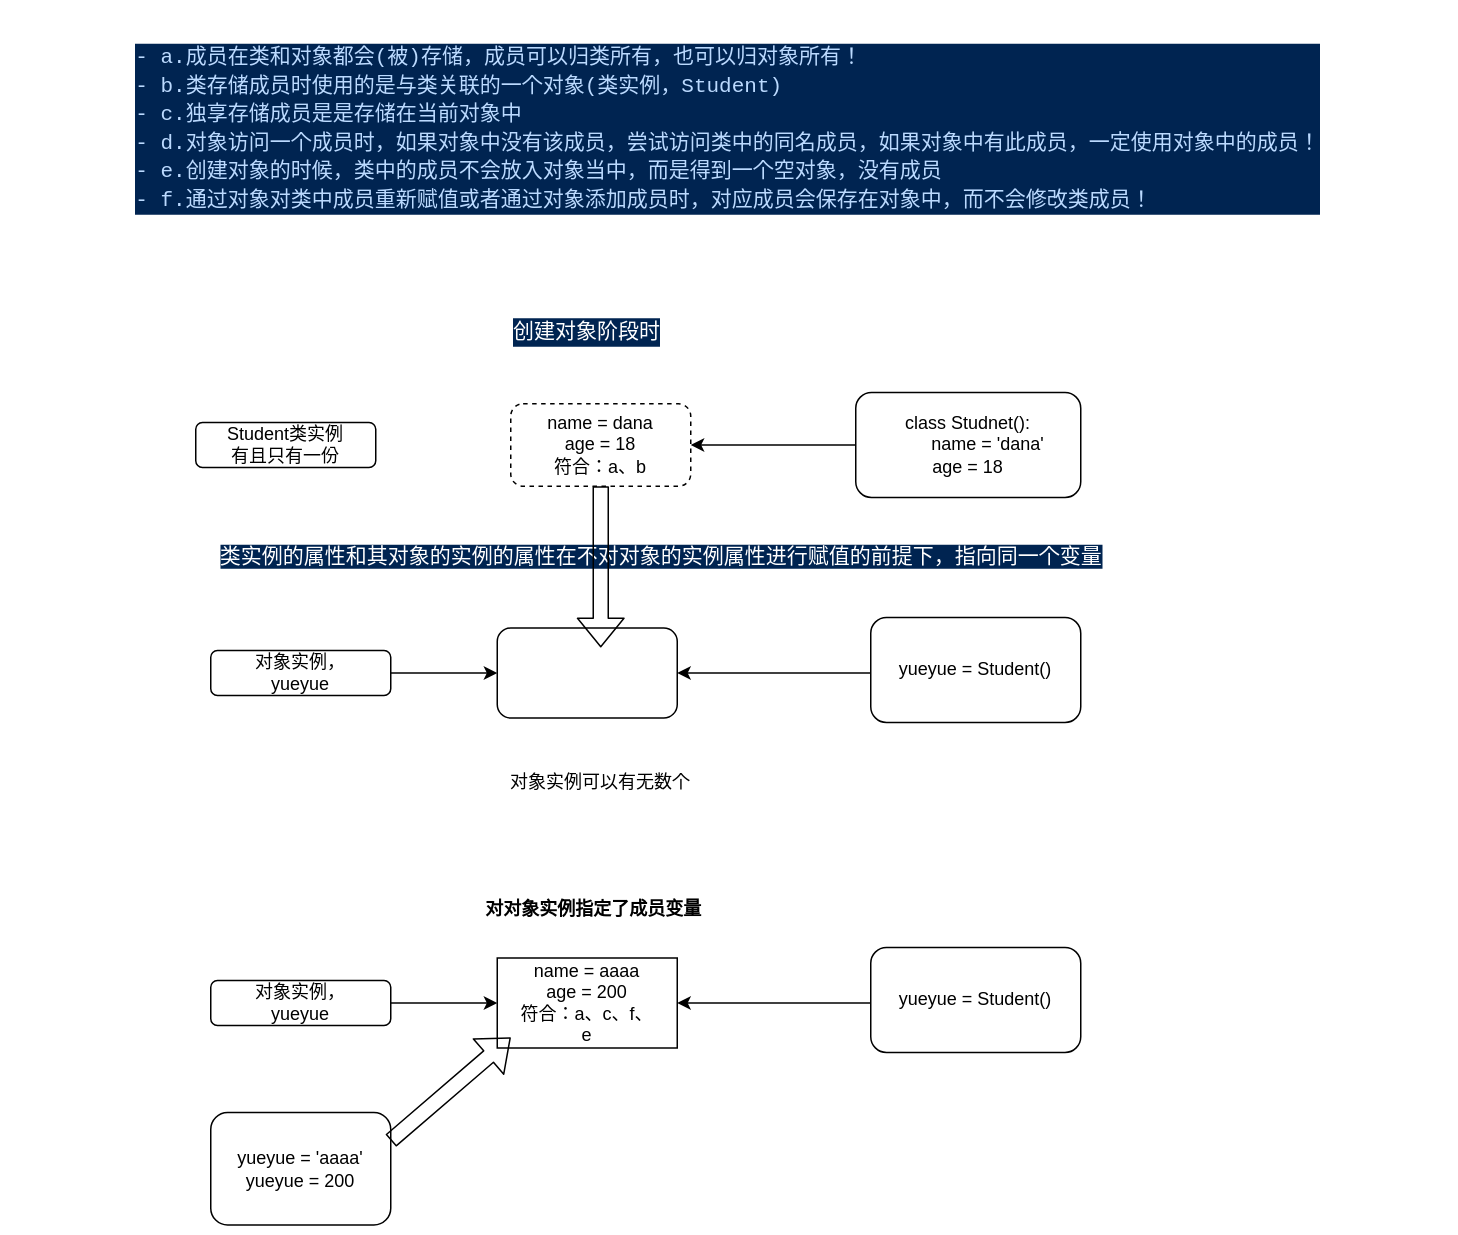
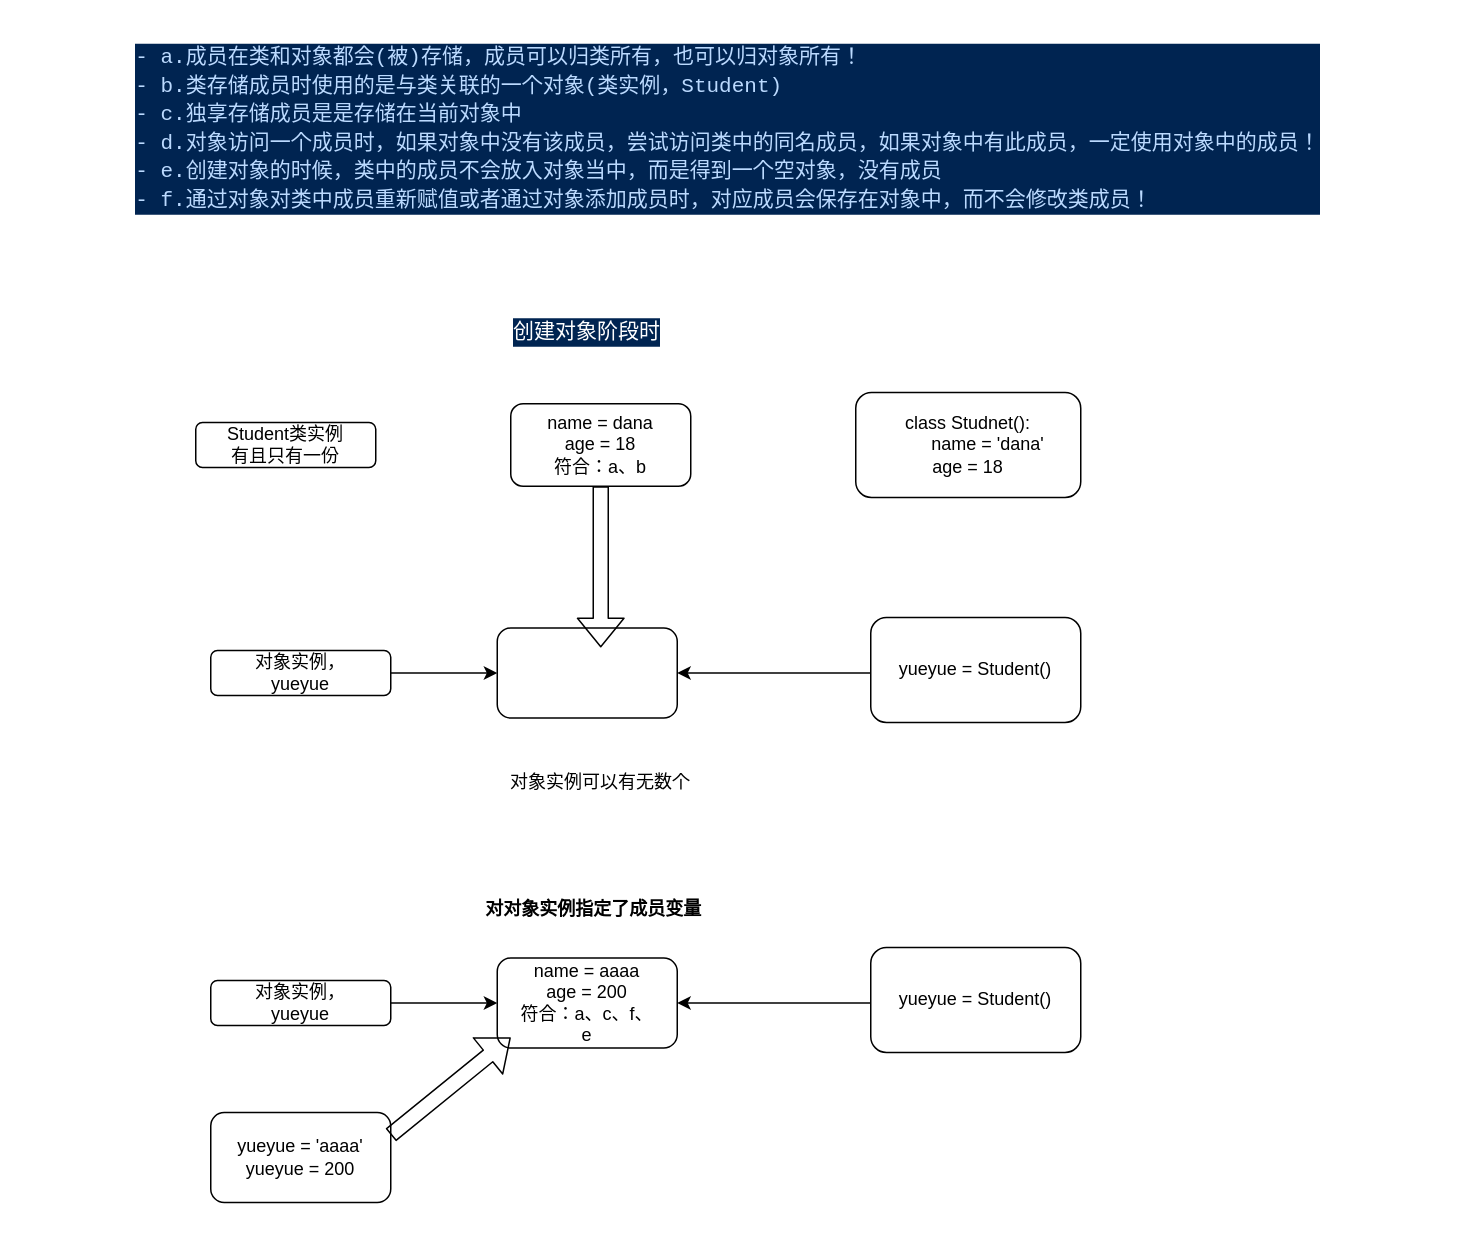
  <mxCell id="0" />
  <mxCell id="1" parent="0" />
- <mxCell id="2" value="name = dana&lt;br&gt;age = 18&lt;br&gt;符合：a、b" style="rounded=1;whiteSpace=wrap;html=1;dashed=1;" parent="1" vertex="1"><mxGeometry x="340" y="227.5" width="120" height="55" as="geometry" /></mxCell>
+ <mxCell id="2" value="name = dana&lt;br&gt;age = 18&lt;br&gt;符合：a、b" style="rounded=1;whiteSpace=wrap;html=1;" parent="1" vertex="1"><mxGeometry x="340" y="227.5" width="120" height="55" as="geometry" /></mxCell>
  <mxCell id="3" value="Student类实例&lt;br&gt;有且只有一份" style="rounded=1;whiteSpace=wrap;html=1;" parent="1" vertex="1"><mxGeometry x="130" y="240" width="120" height="30" as="geometry" /></mxCell>
- <mxCell id="4" style="edgeStyle=orthogonalEdgeStyle;rounded=0;orthogonalLoop=1;jettySize=auto;html=1;entryX=1;entryY=0.5;entryDx=0;entryDy=0;" parent="1" source="5" target="2" edge="1"><mxGeometry relative="1" as="geometry"><mxPoint x="470" y="255" as="targetPoint" /></mxGeometry></mxCell>
  <mxCell id="5" value="class Studnet():&lt;br&gt;&amp;nbsp; &amp;nbsp; &amp;nbsp; &amp;nbsp; name = 'dana'&lt;br&gt;age = 18" style="rounded=1;whiteSpace=wrap;html=1;" parent="1" vertex="1"><mxGeometry x="570" y="220" width="150" height="70" as="geometry" /></mxCell>
  <mxCell id="6" value="" style="rounded=1;whiteSpace=wrap;html=1;" parent="1" vertex="1"><mxGeometry x="331" y="377" width="120" height="60" as="geometry" /></mxCell>
  <mxCell id="7" style="edgeStyle=orthogonalEdgeStyle;rounded=0;orthogonalLoop=1;jettySize=auto;html=1;entryX=0;entryY=0.5;entryDx=0;entryDy=0;" parent="1" source="8" target="6" edge="1"><mxGeometry relative="1" as="geometry"><Array as="points"><mxPoint x="280" y="407" /><mxPoint x="280" y="407" /></Array></mxGeometry></mxCell>
  <mxCell id="8" value="对象实例，&lt;br&gt;yueyue" style="rounded=1;whiteSpace=wrap;html=1;" parent="1" vertex="1"><mxGeometry x="140" y="392" width="120" height="30" as="geometry" /></mxCell>
  <mxCell id="9" style="edgeStyle=orthogonalEdgeStyle;rounded=0;orthogonalLoop=1;jettySize=auto;html=1;entryX=1;entryY=0.5;entryDx=0;entryDy=0;" parent="1" source="10" target="6" edge="1"><mxGeometry relative="1" as="geometry"><Array as="points"><mxPoint x="550" y="407" /><mxPoint x="550" y="407" /></Array></mxGeometry></mxCell>
  <mxCell id="10" value="yueyue = Student()&lt;br&gt;" style="rounded=1;whiteSpace=wrap;html=1;" parent="1" vertex="1"><mxGeometry x="580" y="370" width="140" height="70" as="geometry" /></mxCell>
  <mxCell id="11" value="对象实例可以有无数个" style="text;html=1;strokeColor=none;fillColor=none;align=center;verticalAlign=middle;whiteSpace=wrap;rounded=0;" parent="1" vertex="1"><mxGeometry x="325" y="470" width="150" height="20" as="geometry" /></mxCell>
  <mxCell id="12" value="&lt;br&gt;&lt;br&gt;&lt;div style=&quot;color: rgb(255 , 255 , 255) ; background-color: rgb(0 , 36 , 81) ; font-family: &amp;#34;consolas&amp;#34; , &amp;#34;courier new&amp;#34; , monospace ; font-weight: normal ; font-size: 14px ; line-height: 19px&quot;&gt;&lt;div style=&quot;text-align: left&quot;&gt;&lt;span style=&quot;color: #bbdaff&quot;&gt;- a.成员在类和对象都会(被)存储，成员可以归类所有，也可以归对象所有！&lt;/span&gt;&lt;/div&gt;&lt;div style=&quot;text-align: left&quot;&gt;&lt;span style=&quot;color: #bbdaff&quot;&gt;- b.类存储成员时使用的是与类关联的一个对象(类实例，Student)&lt;/span&gt;&lt;/div&gt;&lt;div style=&quot;text-align: left&quot;&gt;&lt;span style=&quot;color: #bbdaff&quot;&gt;- c.独享存储成员是是存储在当前对象中&lt;/span&gt;&lt;/div&gt;&lt;div&gt;&lt;span style=&quot;color: #bbdaff&quot;&gt;- d.对象访问一个成员时，如果对象中没有该成员，尝试访问类中的同名成员，如果对象中有此成员，一定使用对象中的成员！&lt;/span&gt;&lt;/div&gt;&lt;div style=&quot;text-align: left&quot;&gt;&lt;span style=&quot;color: #bbdaff&quot;&gt;- e.创建对象的时候，类中的成员不会放入对象当中，而是得到一个空对象，没有成员&amp;nbsp;&amp;nbsp;&amp;nbsp;&amp;nbsp;&lt;/span&gt;&lt;/div&gt;&lt;div style=&quot;text-align: left&quot;&gt;&lt;span style=&quot;color: #bbdaff&quot;&gt;- f.通过对象对类中成员重新赋值或者通过对象添加成员时，对应成员会保存在对象中，而不会修改类成员！&lt;/span&gt;&lt;/div&gt;&lt;/div&gt;" style="text;html=1;strokeColor=none;fillColor=none;align=center;verticalAlign=middle;whiteSpace=wrap;rounded=0;" parent="1" vertex="1"><mxGeometry x="20" y="20" width="930" height="20" as="geometry" /></mxCell>
- <mxCell id="13" value="name = aaaa&lt;br&gt;age = 200&lt;br&gt;符合：a、c、f、&lt;br&gt;e" style="whiteSpace=wrap;html=1;rounded=0;" parent="1" vertex="1"><mxGeometry x="331" y="597" width="120" height="60" as="geometry" /></mxCell>
+ <mxCell id="13" value="name = aaaa&lt;br&gt;age = 200&lt;br&gt;符合：a、c、f、&lt;br&gt;e" style="rounded=1;whiteSpace=wrap;html=1;" parent="1" vertex="1"><mxGeometry x="331" y="597" width="120" height="60" as="geometry" /></mxCell>
  <mxCell id="14" style="edgeStyle=orthogonalEdgeStyle;rounded=0;orthogonalLoop=1;jettySize=auto;html=1;entryX=0;entryY=0.5;entryDx=0;entryDy=0;" parent="1" source="15" target="13" edge="1"><mxGeometry relative="1" as="geometry"><Array as="points"><mxPoint x="280" y="627" /><mxPoint x="280" y="627" /></Array></mxGeometry></mxCell>
  <mxCell id="15" value="对象实例，&lt;br&gt;yueyue" style="rounded=1;whiteSpace=wrap;html=1;" parent="1" vertex="1"><mxGeometry x="140" y="612" width="120" height="30" as="geometry" /></mxCell>
  <mxCell id="16" style="edgeStyle=orthogonalEdgeStyle;rounded=0;orthogonalLoop=1;jettySize=auto;html=1;entryX=1;entryY=0.5;entryDx=0;entryDy=0;" parent="1" source="17" target="13" edge="1"><mxGeometry relative="1" as="geometry"><Array as="points"><mxPoint x="550" y="627" /><mxPoint x="550" y="627" /></Array></mxGeometry></mxCell>
  <mxCell id="17" value="yueyue = Student()&lt;br&gt;" style="rounded=1;whiteSpace=wrap;html=1;" parent="1" vertex="1"><mxGeometry x="580" y="590" width="140" height="70" as="geometry" /></mxCell>
  <mxCell id="18" value="&lt;div style=&quot;text-align: left&quot;&gt;&lt;b&gt;对对象实例指定了成员变量&lt;/b&gt;&lt;/div&gt;" style="text;html=1;strokeColor=none;fillColor=none;align=center;verticalAlign=middle;whiteSpace=wrap;rounded=0;" parent="1" vertex="1"><mxGeometry x="316" y="550" width="159" height="30" as="geometry" /></mxCell>
  <mxCell id="19" value="&lt;div style=&quot;color: rgb(255 , 255 , 255) ; background-color: rgb(0 , 36 , 81) ; font-family: &amp;#34;consolas&amp;#34; , &amp;#34;courier new&amp;#34; , monospace ; font-size: 14px ; line-height: 19px&quot;&gt;&lt;div&gt;创建对象阶段时&lt;/div&gt;&lt;div&gt;&lt;span style=&quot;color: #d1f1a9&quot;&gt;&lt;/span&gt;&lt;/div&gt;&lt;/div&gt;" style="text;html=1;strokeColor=none;fillColor=none;align=center;verticalAlign=middle;whiteSpace=wrap;rounded=0;" parent="1" vertex="1"><mxGeometry x="86" width="610" height="20" as="geometry" y="170" /></mxCell>
- <mxCell id="20" value="&lt;span style=&quot;color: rgb(255 , 255 , 255) ; font-family: &amp;#34;consolas&amp;#34; , &amp;#34;courier new&amp;#34; , monospace ; font-size: 14px ; background-color: rgb(0 , 36 , 81)&quot;&gt;类实例的属性和其对象的实例的属性在不对对象的实例属性进行赋值的前提下，指向同一个变量&lt;/span&gt;" style="text;html=1;align=center;verticalAlign=middle;resizable=0;points=[];autosize=1;" parent="1" vertex="1"><mxGeometry x="130" y="320" width="620" height="20" as="geometry" /></mxCell>
  <mxCell id="21" value="" style="shape=flexArrow;endArrow=classic;html=1;entryX=0.575;entryY=0.217;entryDx=0;entryDy=0;entryPerimeter=0;" parent="1" source="2" target="6" edge="1"><mxGeometry width="50" height="50" relative="1" as="geometry"><mxPoint x="420" y="460" as="sourcePoint" /><mxPoint x="470" y="410" as="targetPoint" /></mxGeometry></mxCell>
- <mxCell id="22" value="yueyue = 'aaaa'&lt;br&gt;yueyue = 200" style="rounded=1;whiteSpace=wrap;html=1;" parent="1" vertex="1"><mxGeometry x="140" y="700" width="120" height="75" as="geometry" /></mxCell>
+ <mxCell id="22" value="yueyue = 'aaaa'&lt;br&gt;yueyue = 200" style="rounded=1;whiteSpace=wrap;html=1;" parent="1" vertex="1"><mxGeometry x="140" y="700" width="120" height="60" as="geometry" /></mxCell>
  <mxCell id="23" value="" style="shape=flexArrow;endArrow=classic;html=1;entryX=0.075;entryY=0.883;entryDx=0;entryDy=0;entryPerimeter=0;exitX=1;exitY=0.25;exitDx=0;exitDy=0;" parent="1" source="22" target="13" edge="1"><mxGeometry width="50" height="50" relative="1" as="geometry"><mxPoint x="420" y="820" as="sourcePoint" /><mxPoint x="470" y="770" as="targetPoint" /></mxGeometry></mxCell>
